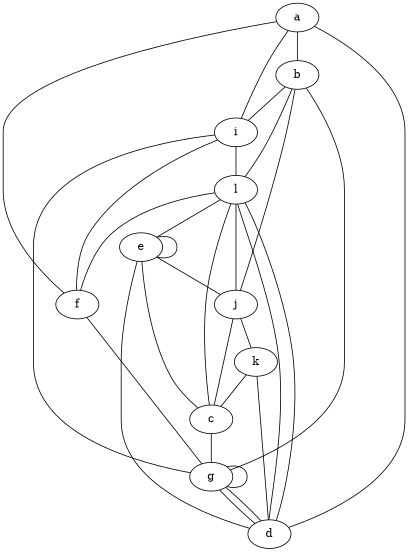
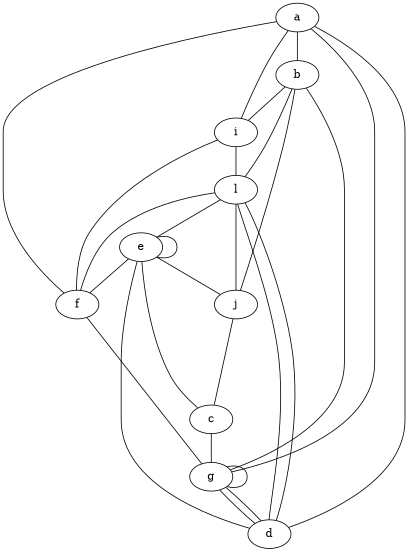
  graph {
    a
    b
    d
    i
    l
    g
    e
    c
    j
    f
-   k
    a -- b
    a -- d
    a -- i
    b -- i
    d -- l
    d -- g
    d -- e
    i -- l
    l -- b
    l -- d
    l -- e
-   g -- i
+   g -- a
    g -- b
    g -- d
    g -- g
    e -- e
    e -- c
    e -- j
-   c -- l
+   e -- f
    c -- g
    j -- b
    j -- l
    j -- c
-   j -- k
    f -- a
    f -- i
    f -- l
    f -- g
-   k -- d
-   k -- c
  }
